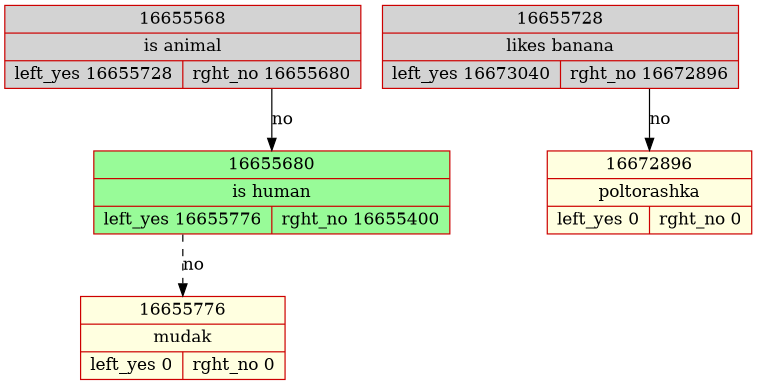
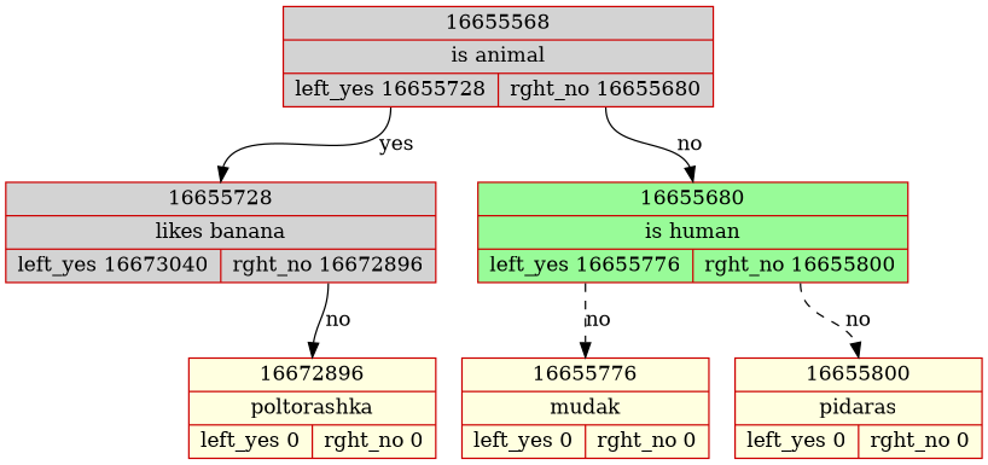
  digraph {
    rankdir=TB
    spline=ortho
    node [color=red3 fillcolor=lightyellow shape=record style=filled]
    edge [constraint=true headport=n style=solid tailport="f1:s" weight=1]
    n1 [fillcolor=lightgrey label="{<f0> 16655568|is animal|{<f2>left_yes 16655728 | <f1>rght_no 16655680}}"]
    n2 [fillcolor=lightgrey label="{<f0> 16655728|likes banana|{<f2>left_yes 16673040 | <f1>rght_no 16672896}}"]
-   n3 [fillcolor=palegreen label="{<f0> 16655680|is human|{<f2>left_yes 16655776 | <f1>rght_no 16655400}}"]
+   n3 [fillcolor=palegreen label="{<f0> 16655680|is human|{<f2>left_yes 16655776 | <f1>rght_no 16655800}}"]
    n4 [label="{<f0> 16672896|poltorashka|{<f2>left_yes 0 | <f1>rght_no 0}}"]
    n5 [label="{<f0> 16655776|mudak|{<f2>left_yes 0 | <f1>rght_no 0}}"]
+   n6 [label="{<f0> 16655800|pidaras|{<f2>left_yes 0 | <f1>rght_no 0}}"]
+   n1 -> n2 [label=yes tailport="f2:s"]
    n1 -> n3 [label=no]
    n2 -> n4 [label=no]
    n3 -> n5 [label=no style=dashed tailport="f2:s"]
+   n3 -> n6 [label=no style=dashed]
  }
